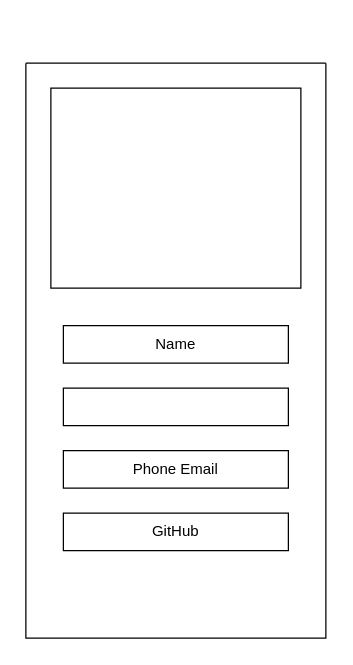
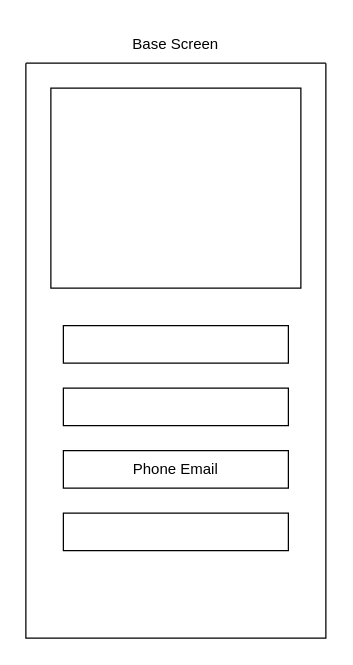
  <mxCell id="0" />
  <mxCell id="1" parent="0" />
  <mxCell id="2" value="" style="swimlane;startSize=0;" vertex="1" parent="1"><mxGeometry x="20" y="50" width="240" height="460" as="geometry" /></mxCell>
  <mxCell id="3" value="" style="rounded=0;whiteSpace=wrap;html=1;" vertex="1" parent="2"><mxGeometry x="20" y="20" width="200" height="160" as="geometry" /></mxCell>
  <mxCell id="4" value="" style="rounded=0;whiteSpace=wrap;html=1;" vertex="1" parent="2"><mxGeometry x="30" y="210" width="180" height="30" as="geometry" /></mxCell>
  <mxCell id="5" value="" style="rounded=0;whiteSpace=wrap;html=1;" vertex="1" parent="2"><mxGeometry x="30" y="260" width="180" height="30" as="geometry" /></mxCell>
  <mxCell id="6" value="" style="rounded=0;whiteSpace=wrap;html=1;" vertex="1" parent="2"><mxGeometry x="30" y="310" width="180" height="30" as="geometry" /></mxCell>
  <mxCell id="7" value="" style="rounded=0;whiteSpace=wrap;html=1;" vertex="1" parent="2"><mxGeometry x="30" y="360" width="180" height="30" as="geometry" /></mxCell>
- <mxCell id="8" value="Name" style="text;html=1;strokeColor=none;fillColor=none;align=center;verticalAlign=middle;whiteSpace=wrap;rounded=0;" vertex="1" parent="2"><mxGeometry x="90" y="210" width="60" height="30" as="geometry" /></mxCell>
  <mxCell id="9" value="Phone Email" style="text;html=1;strokeColor=none;fillColor=none;align=center;verticalAlign=middle;whiteSpace=wrap;rounded=0;" vertex="1" parent="2"><mxGeometry x="70" y="310" width="100" height="30" as="geometry" /></mxCell>
- <mxCell id="10" value="GitHub" style="text;html=1;strokeColor=none;fillColor=none;align=center;verticalAlign=middle;whiteSpace=wrap;rounded=0;" vertex="1" parent="2"><mxGeometry x="90" y="360" width="60" height="30" as="geometry" /></mxCell>
+ <mxCell id="11" value="Base Screen" style="text;html=1;strokeColor=none;fillColor=none;align=center;verticalAlign=middle;whiteSpace=wrap;rounded=0;" vertex="1" parent="1"><mxGeometry x="85" y="20" width="110" height="30" as="geometry" /></mxCell>
